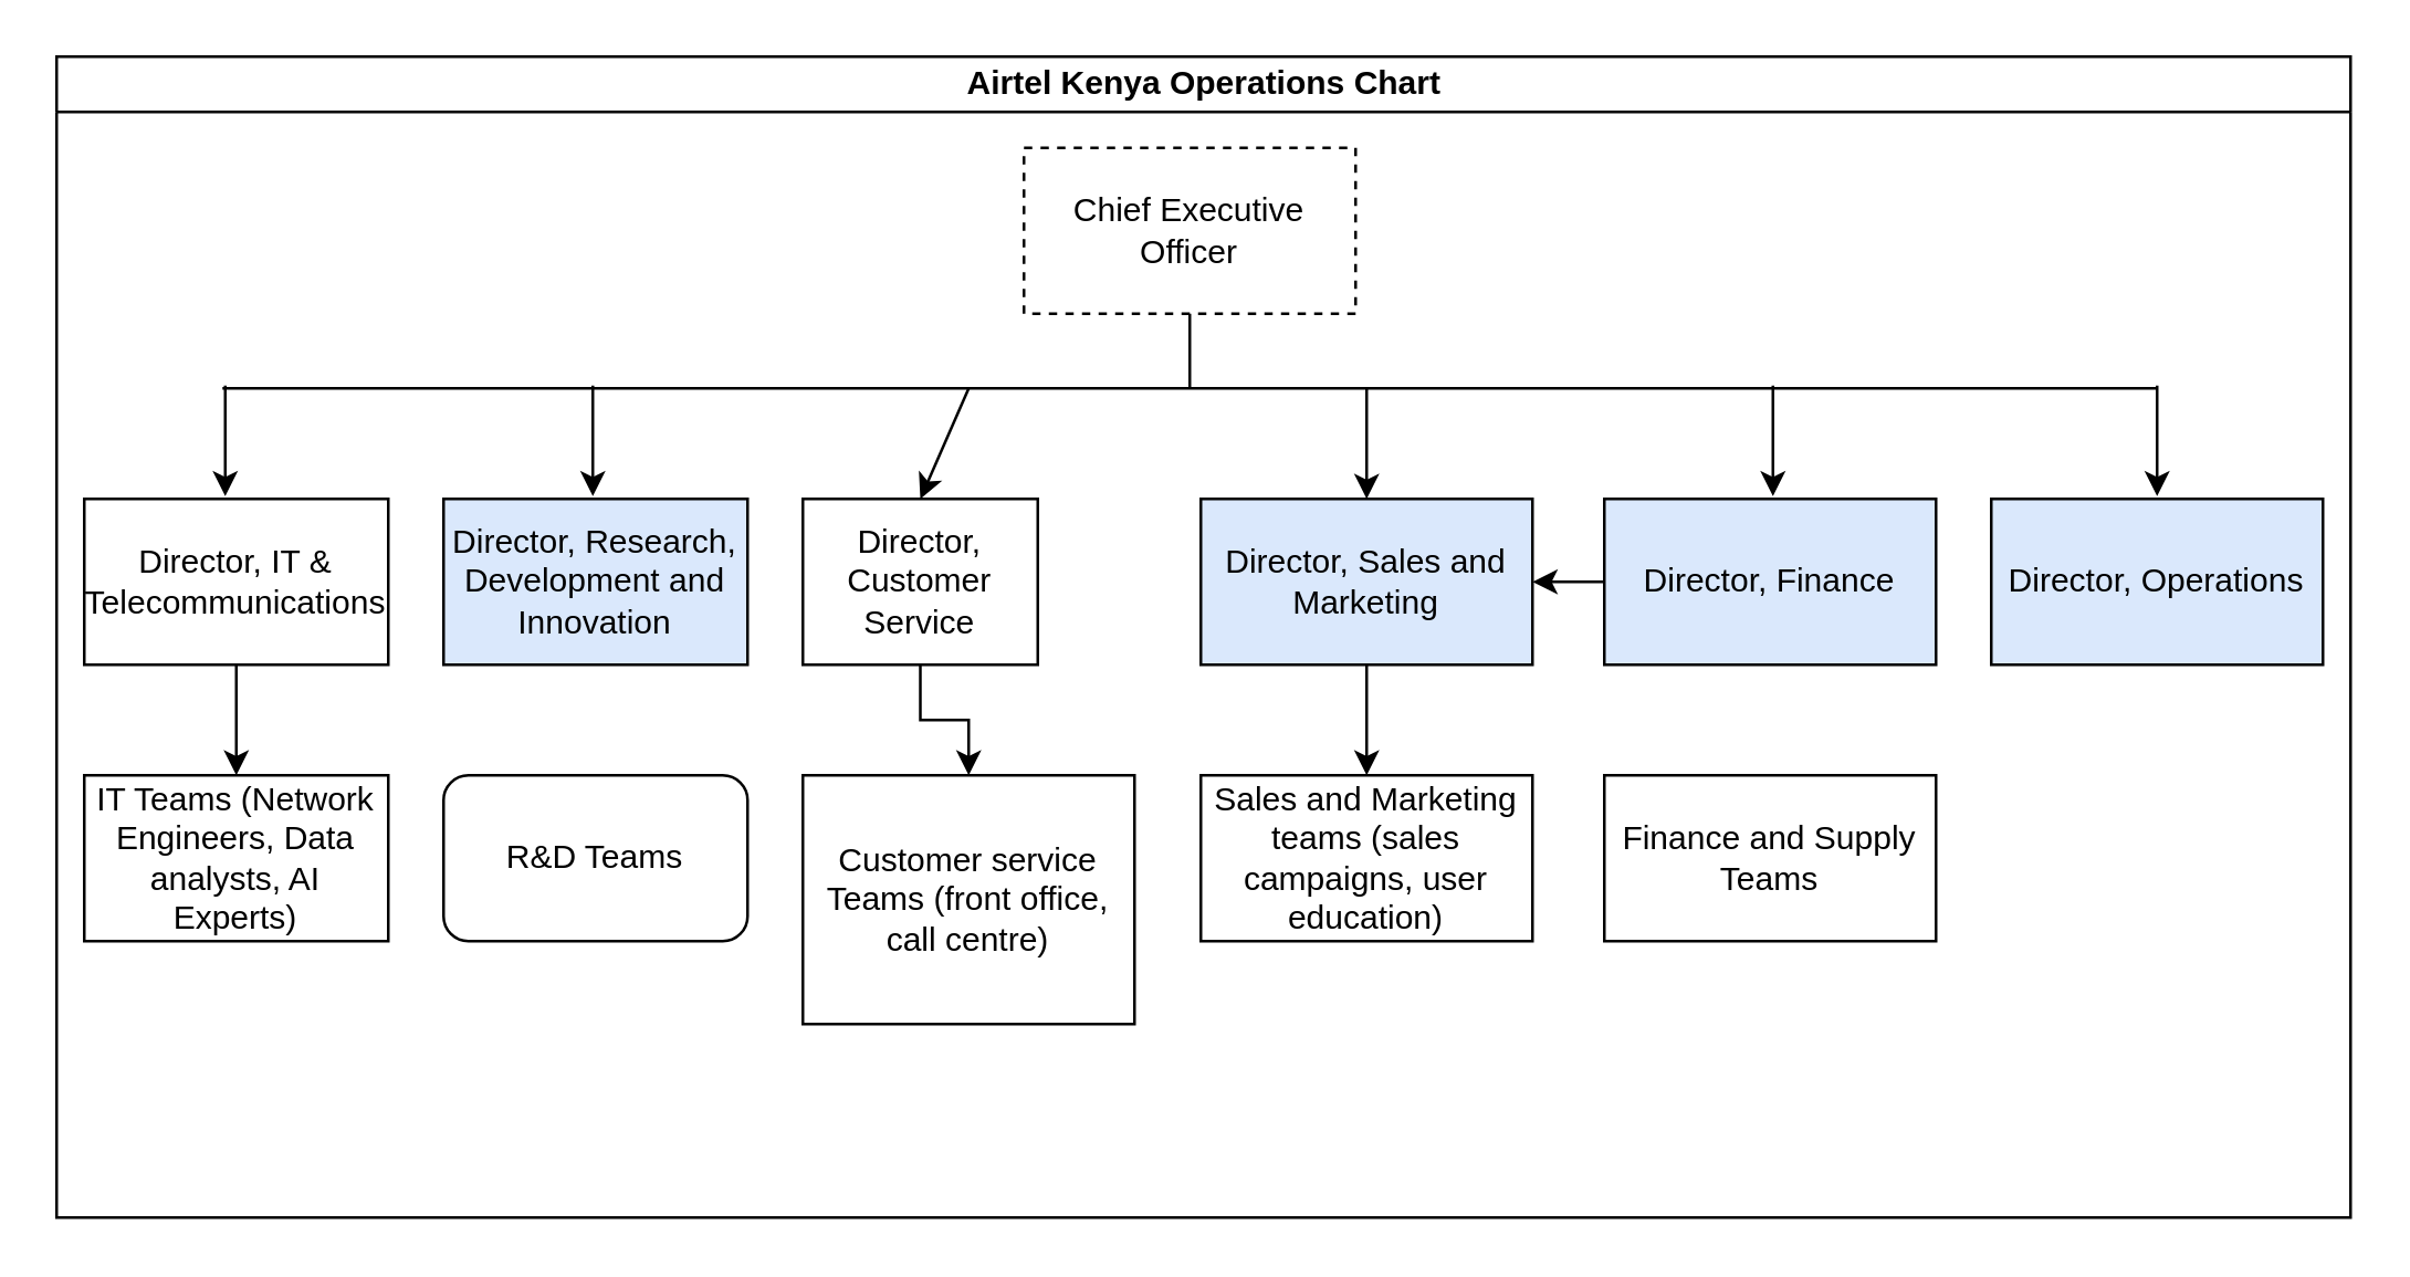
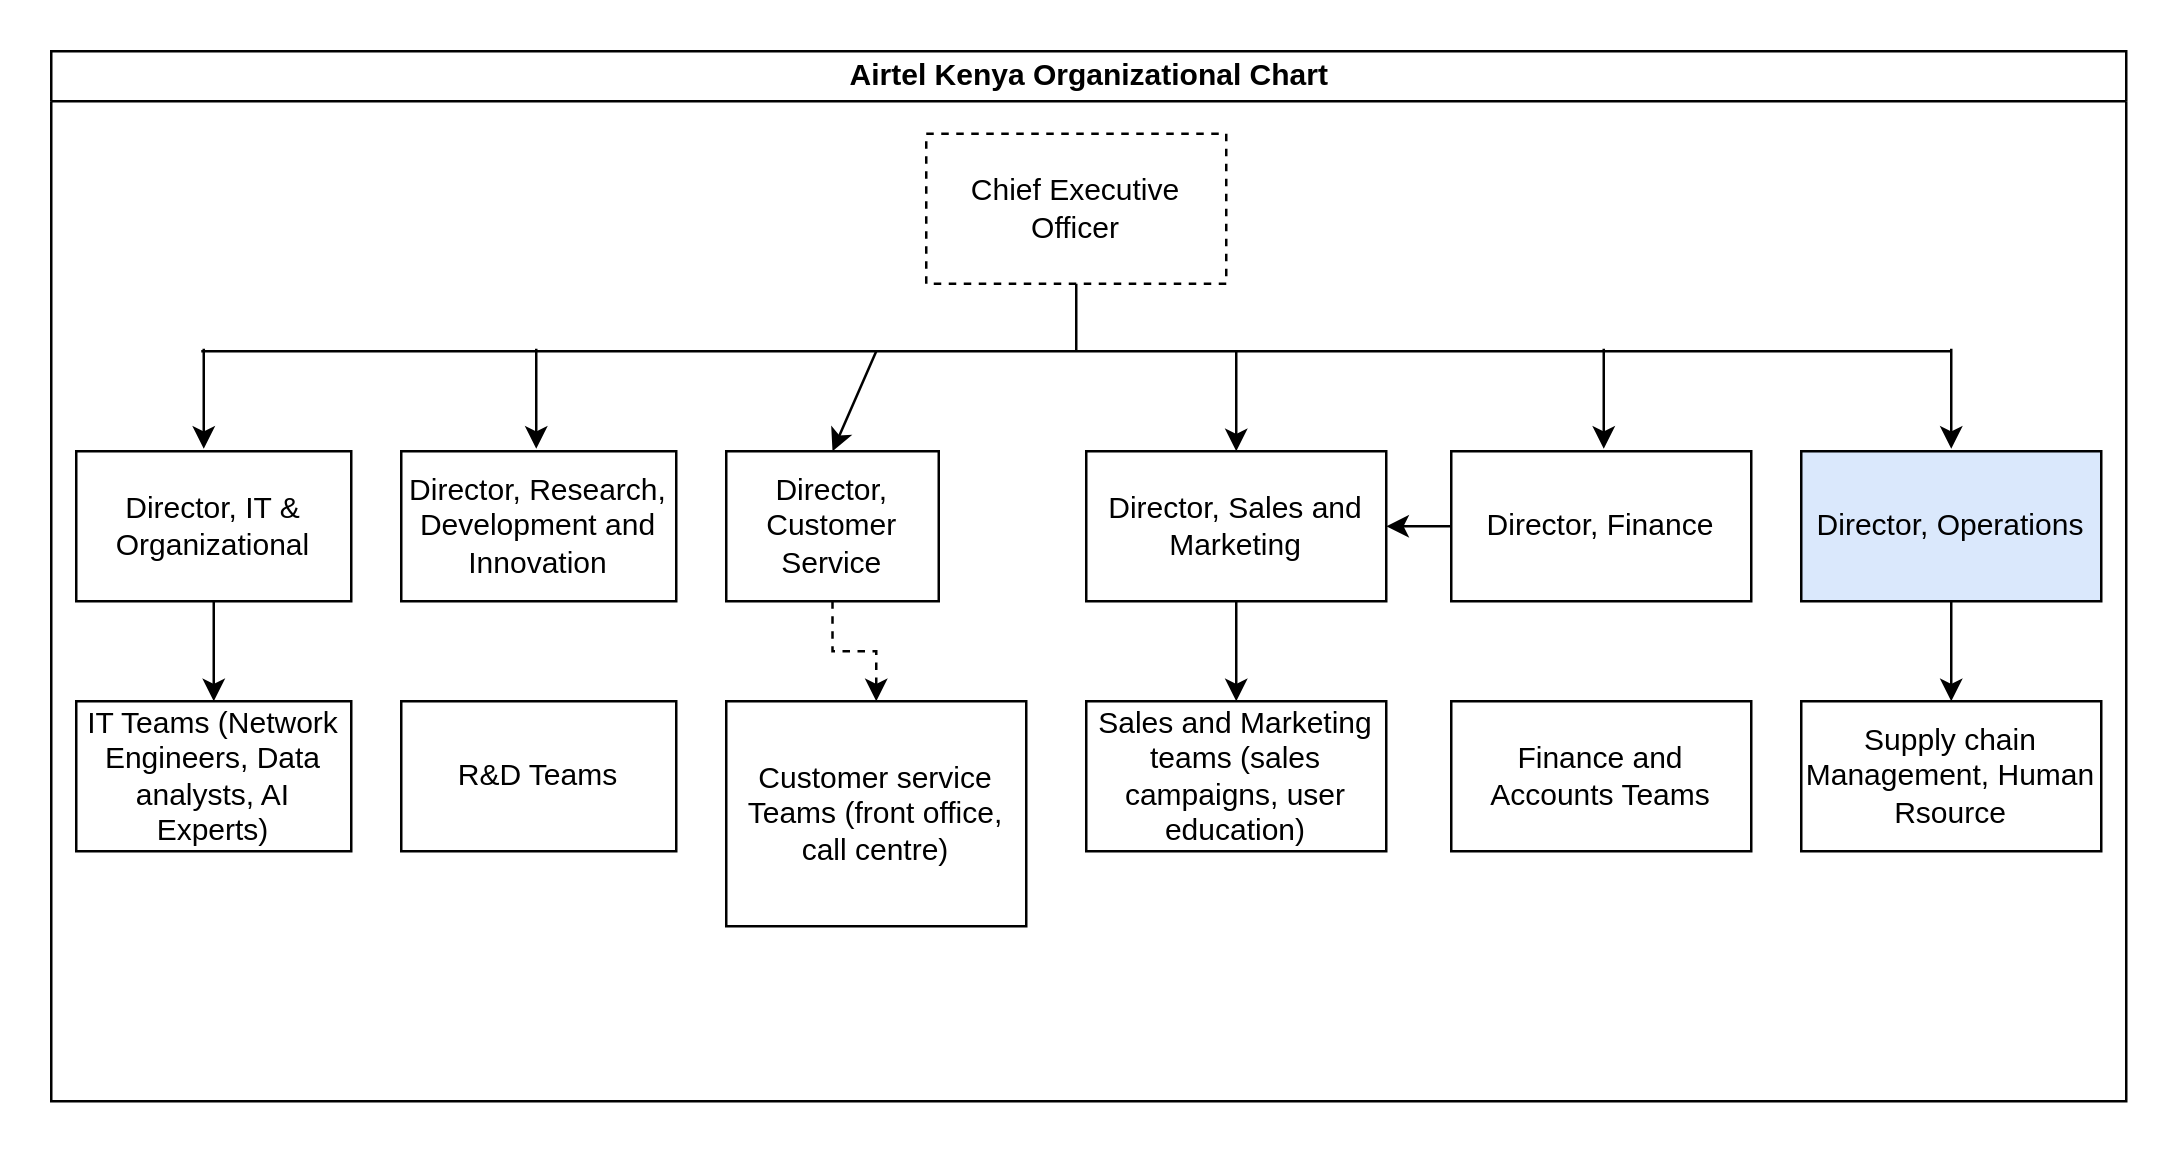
  <mxCell id="0" />
  <mxCell id="1" parent="0" />
- <mxCell id="2" value="Airtel Kenya Operations Chart" style="swimlane;html=1;startSize=20;horizontal=1;containerType=tree;glass=0;" parent="1" vertex="1"><mxGeometry y="20" width="830" height="420" as="geometry" x="20" /></mxCell>
- <mxCell id="3" value="Director, IT &amp;amp; Telecommunications" style="rounded=0;whiteSpace=wrap;html=1;" vertex="1" parent="2"><mxGeometry x="10" y="160" width="110" height="60" as="geometry" /></mxCell>
- <mxCell id="4" value="Director, Research, Development and Innovation" style="rounded=0;whiteSpace=wrap;html=1;fillColor=#dae8fc;" vertex="1" parent="2"><mxGeometry x="140" y="160" width="110" height="60" as="geometry" /></mxCell>
+ <mxCell id="2" value="Airtel Kenya Organizational Chart" style="swimlane;html=1;startSize=20;horizontal=1;containerType=tree;glass=0;" parent="1" vertex="1"><mxGeometry y="20" width="830" height="420" as="geometry" x="20" /></mxCell>
+ <mxCell id="3" value="Director, IT &amp;amp; Organizational" style="rounded=0;whiteSpace=wrap;html=1;" vertex="1" parent="2"><mxGeometry x="10" y="160" width="110" height="60" as="geometry" /></mxCell>
+ <mxCell id="4" value="Director, Research, Development and Innovation" style="rounded=0;whiteSpace=wrap;html=1;" vertex="1" parent="2"><mxGeometry x="140" y="160" width="110" height="60" as="geometry" /></mxCell>
  <mxCell id="5" value="Director, Customer Service" style="rounded=0;whiteSpace=wrap;html=1;" vertex="1" parent="2"><mxGeometry x="270" y="160" width="85" height="60" as="geometry" /></mxCell>
- <mxCell id="6" value="Director, Sales and Marketing" style="rounded=0;whiteSpace=wrap;html=1;fillColor=#dae8fc;" vertex="1" parent="2"><mxGeometry x="414" y="160" width="120" height="60" as="geometry" /></mxCell>
- <mxCell id="7" value="Director, Finance" style="rounded=0;whiteSpace=wrap;html=1;fillColor=#dae8fc;" vertex="1" parent="2"><mxGeometry x="560" y="160" width="120" height="60" as="geometry" /></mxCell>
+ <mxCell id="6" value="Director, Sales and Marketing" style="rounded=0;whiteSpace=wrap;html=1;" vertex="1" parent="2"><mxGeometry x="414" y="160" width="120" height="60" as="geometry" /></mxCell>
+ <mxCell id="7" value="Director, Finance" style="rounded=0;whiteSpace=wrap;html=1;" vertex="1" parent="2"><mxGeometry x="560" y="160" width="120" height="60" as="geometry" /></mxCell>
  <mxCell id="8" value="Director, Operations" style="rounded=0;whiteSpace=wrap;html=1;fillColor=#dae8fc;" vertex="1" parent="2"><mxGeometry x="700" y="160" width="120" height="60" as="geometry" /></mxCell>
  <mxCell id="9" value="" style="edgeStyle=orthogonalEdgeStyle;rounded=0;orthogonalLoop=1;jettySize=auto;html=1;" edge="1" source="3" target="10" parent="2"><mxGeometry relative="1" as="geometry" /></mxCell>
  <mxCell id="10" value="IT Teams (Network Engineers, Data analysts, AI Experts)" style="rounded=0;whiteSpace=wrap;html=1;" vertex="1" parent="2"><mxGeometry x="10" y="260" width="110" height="60" as="geometry" /></mxCell>
- <mxCell id="11" value="R&amp;amp;D Teams" style="whiteSpace=wrap;html=1;rounded=1;" vertex="1" parent="2"><mxGeometry x="140" y="260" width="110" height="60" as="geometry" /></mxCell>
- <mxCell id="12" value="" style="edgeStyle=orthogonalEdgeStyle;rounded=0;orthogonalLoop=1;jettySize=auto;html=1;" edge="1" source="5" target="13" parent="2"><mxGeometry relative="1" as="geometry" /></mxCell>
+ <mxCell id="11" value="R&amp;amp;D Teams" style="rounded=0;whiteSpace=wrap;html=1;" vertex="1" parent="2"><mxGeometry x="140" y="260" width="110" height="60" as="geometry" /></mxCell>
+ <mxCell id="12" value="" style="edgeStyle=orthogonalEdgeStyle;rounded=0;orthogonalLoop=1;jettySize=auto;html=1;dashed=1;" edge="1" source="5" target="13" parent="2"><mxGeometry relative="1" as="geometry" /></mxCell>
  <mxCell id="13" value="Customer service Teams (front office, call centre)" style="rounded=0;whiteSpace=wrap;html=1;" vertex="1" parent="2"><mxGeometry x="270" y="260" width="120" height="90" as="geometry" /></mxCell>
  <mxCell id="14" value="" style="edgeStyle=orthogonalEdgeStyle;rounded=0;orthogonalLoop=1;jettySize=auto;html=1;" edge="1" source="6" target="15" parent="2"><mxGeometry relative="1" as="geometry" /></mxCell>
  <mxCell id="15" value="Sales and Marketing teams (sales campaigns, user education)" style="rounded=0;whiteSpace=wrap;html=1;" vertex="1" parent="2"><mxGeometry x="414" y="260" width="120" height="60" as="geometry" /></mxCell>
  <mxCell id="16" value="" style="edgeStyle=orthogonalEdgeStyle;rounded=0;orthogonalLoop=1;jettySize=auto;html=1;" edge="1" source="7" target="6" parent="2"><mxGeometry relative="1" as="geometry" /></mxCell>
- <mxCell id="17" value="Finance and Supply Teams" style="rounded=0;whiteSpace=wrap;html=1;" vertex="1" parent="2"><mxGeometry x="560" y="260" width="120" height="60" as="geometry" /></mxCell>
+ <mxCell id="17" value="Finance and Accounts Teams" style="rounded=0;whiteSpace=wrap;html=1;" vertex="1" parent="2"><mxGeometry x="560" y="260" width="120" height="60" as="geometry" /></mxCell>
+ <mxCell id="18" value="" style="edgeStyle=orthogonalEdgeStyle;rounded=0;orthogonalLoop=1;jettySize=auto;html=1;" edge="1" source="8" target="19" parent="2"><mxGeometry relative="1" as="geometry" /></mxCell>
+ <mxCell id="19" value="Supply chain Management, Human Rsource" style="rounded=0;whiteSpace=wrap;html=1;" vertex="1" parent="2"><mxGeometry x="700" y="260" width="120" height="60" as="geometry" /></mxCell>
  <mxCell id="20" value="Chief Executive Officer" style="rounded=0;whiteSpace=wrap;html=1;dashed=1;" vertex="1" parent="1"><mxGeometry x="370" y="53" width="120" height="60" as="geometry" /></mxCell>
  <mxCell id="21" value="" style="endArrow=none;html=1;rounded=0;" edge="1" parent="1"><mxGeometry width="50" height="50" relative="1" as="geometry"><mxPoint x="80" y="140" as="sourcePoint" /><mxPoint x="780" y="140" as="targetPoint" /></mxGeometry></mxCell>
  <mxCell id="22" value="" style="endArrow=classic;html=1;rounded=0;entryX=0.5;entryY=0;entryDx=0;entryDy=0;" edge="1" parent="1" target="5"><mxGeometry width="50" height="50" relative="1" as="geometry"><mxPoint x="350" y="140" as="sourcePoint" /><mxPoint x="440" y="180" as="targetPoint" /></mxGeometry></mxCell>
  <mxCell id="23" value="" style="endArrow=classic;html=1;rounded=0;entryX=0.5;entryY=0;entryDx=0;entryDy=0;" edge="1" parent="1"><mxGeometry width="50" height="50" relative="1" as="geometry"><mxPoint x="81" y="139" as="sourcePoint" /><mxPoint x="81" y="179" as="targetPoint" /></mxGeometry></mxCell>
  <mxCell id="24" value="" style="endArrow=classic;html=1;rounded=0;entryX=0.5;entryY=0;entryDx=0;entryDy=0;" edge="1" parent="1"><mxGeometry width="50" height="50" relative="1" as="geometry"><mxPoint x="214" y="139" as="sourcePoint" /><mxPoint x="214" y="179" as="targetPoint" /></mxGeometry></mxCell>
  <mxCell id="25" value="" style="endArrow=classic;html=1;rounded=0;entryX=0.5;entryY=0;entryDx=0;entryDy=0;" edge="1" parent="1"><mxGeometry width="50" height="50" relative="1" as="geometry"><mxPoint x="494" y="140" as="sourcePoint" /><mxPoint x="494" y="180" as="targetPoint" /></mxGeometry></mxCell>
  <mxCell id="26" value="" style="endArrow=classic;html=1;rounded=0;entryX=0.5;entryY=0;entryDx=0;entryDy=0;" edge="1" parent="1"><mxGeometry width="50" height="50" relative="1" as="geometry"><mxPoint x="641" y="139" as="sourcePoint" /><mxPoint x="641" y="179" as="targetPoint" /></mxGeometry></mxCell>
  <mxCell id="27" value="" style="endArrow=classic;html=1;rounded=0;entryX=0.5;entryY=0;entryDx=0;entryDy=0;" edge="1" parent="1"><mxGeometry width="50" height="50" relative="1" as="geometry"><mxPoint x="780" y="139" as="sourcePoint" /><mxPoint x="780" y="179" as="targetPoint" /></mxGeometry></mxCell>
  <mxCell id="28" value="" style="endArrow=none;html=1;rounded=0;entryX=0.5;entryY=1;entryDx=0;entryDy=0;" edge="1" parent="1" target="20"><mxGeometry width="50" height="50" relative="1" as="geometry"><mxPoint x="430" y="140" as="sourcePoint" /><mxPoint x="440" y="180" as="targetPoint" /></mxGeometry></mxCell>
